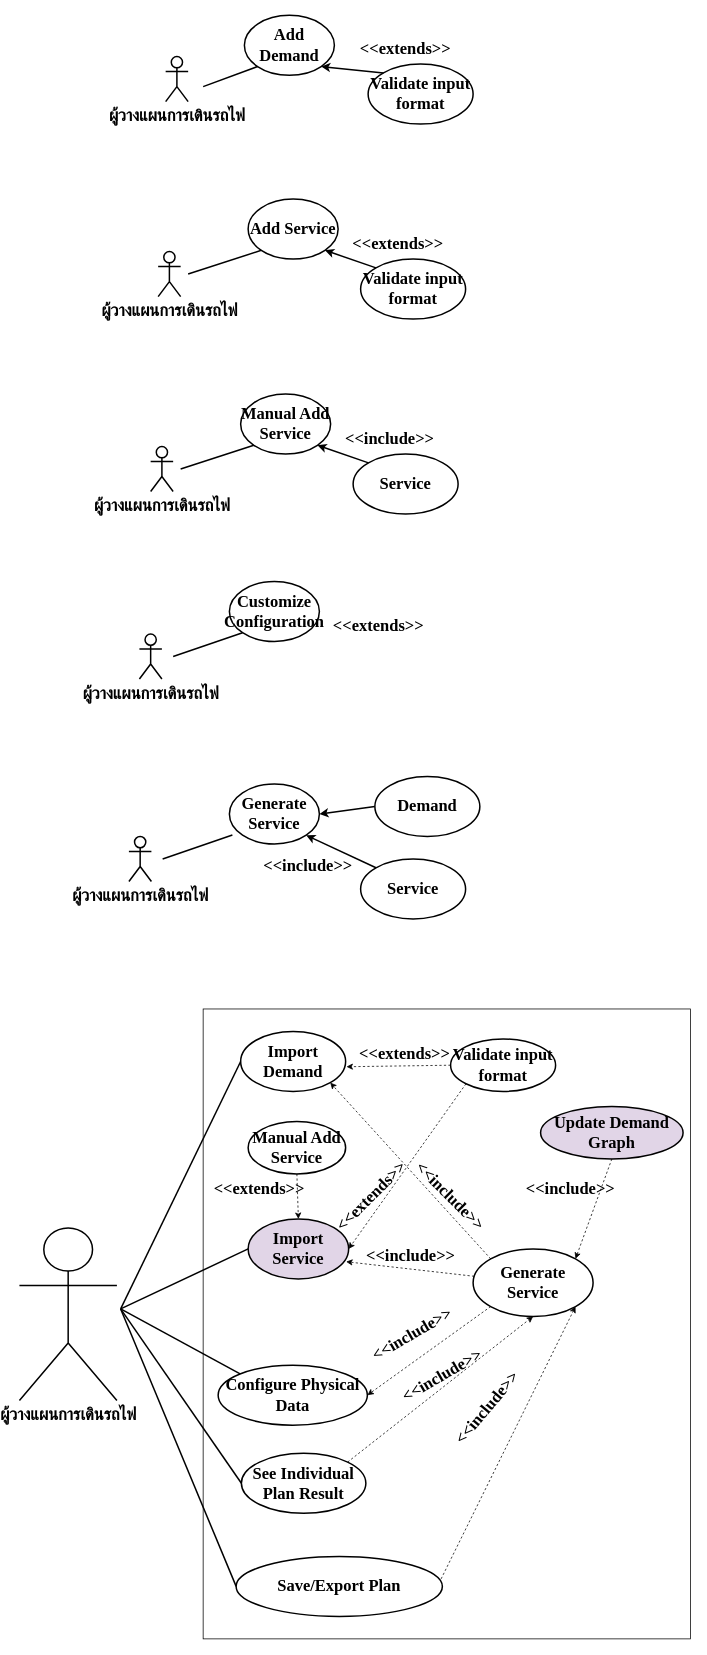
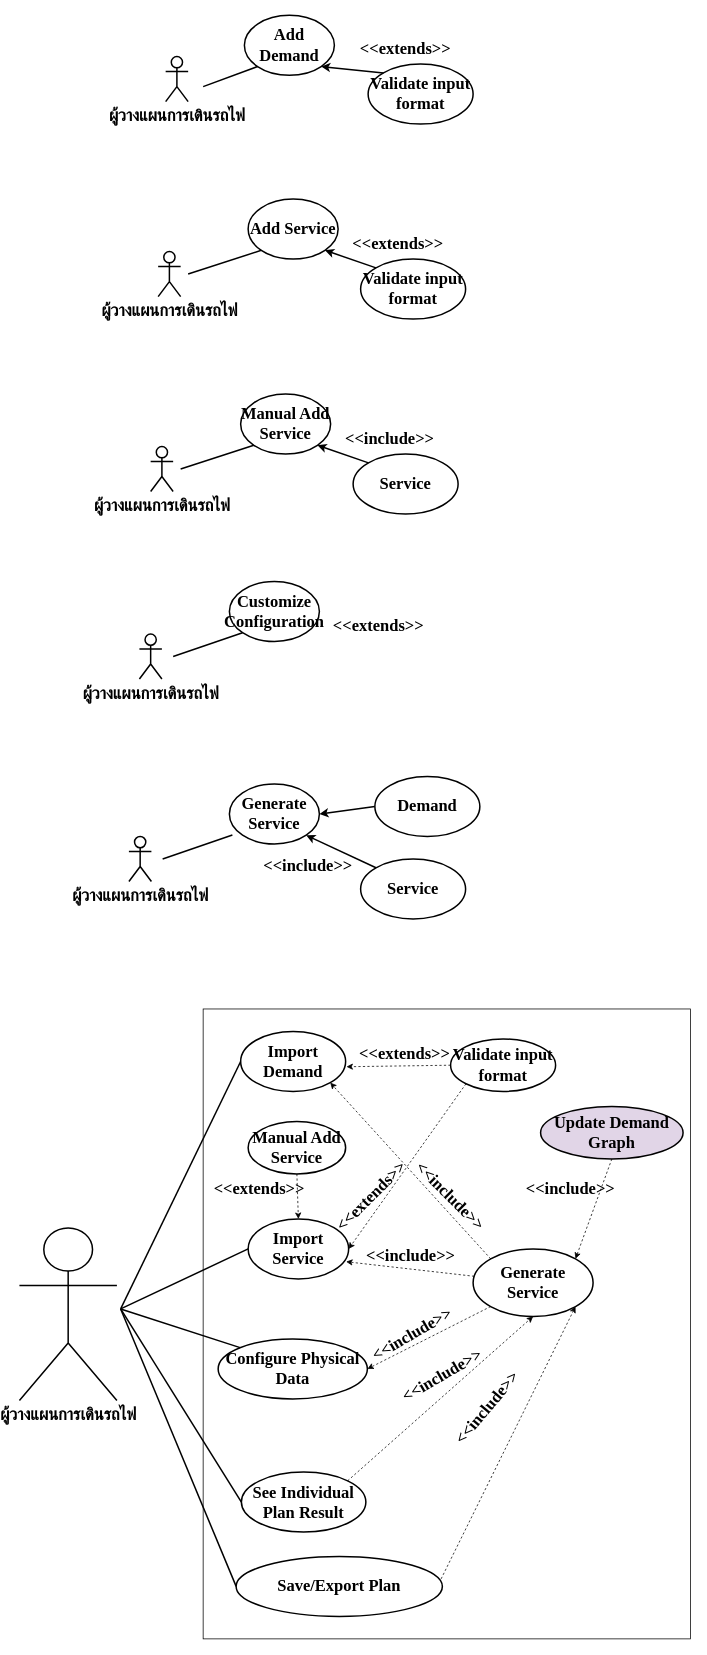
  <mxCell id="0" />
  <mxCell id="1" parent="0" />
  <mxCell id="2" value="ผู้วางแผนการเดินรถไฟ" style="shape=umlActor;verticalLabelPosition=bottom;labelBackgroundColor=#ffffff;verticalAlign=top;html=1;outlineConnect=0;strokeWidth=2;fontFamily=TH Sarabun New;fontSize=22;fontStyle=1" parent="1" vertex="1"><mxGeometry x="215" y="75" width="30" height="60" as="geometry" /></mxCell>
  <mxCell id="3" value="Add Demand" style="ellipse;whiteSpace=wrap;html=1;strokeWidth=2;fontFamily=TH Sarabun New;fontSize=22;fontStyle=1" parent="1" vertex="1"><mxGeometry x="320" y="20" width="120" height="80" as="geometry" /></mxCell>
  <mxCell id="4" value="Validate input format" style="ellipse;whiteSpace=wrap;html=1;strokeWidth=2;fontFamily=TH Sarabun New;fontSize=22;fontStyle=1" parent="1" vertex="1"><mxGeometry x="485" y="85" width="140" height="80" as="geometry" /></mxCell>
  <mxCell id="5" value="" style="endArrow=classic;html=1;entryX=1;entryY=1;entryDx=0;entryDy=0;exitX=0;exitY=0;exitDx=0;exitDy=0;strokeWidth=2;fontFamily=TH Sarabun New;fontSize=22;fontStyle=1" parent="1" source="4" target="3" edge="1"><mxGeometry width="50" height="50" relative="1" as="geometry"><mxPoint x="505" y="25" as="sourcePoint" /><mxPoint x="555" y="-25" as="targetPoint" /></mxGeometry></mxCell>
  <mxCell id="6" value="&amp;lt;&amp;lt;extends&amp;gt;&amp;gt;" style="text;html=1;strokeColor=none;fillColor=none;align=center;verticalAlign=middle;whiteSpace=wrap;rounded=0;strokeWidth=2;fontFamily=TH Sarabun New;fontSize=22;fontStyle=1" parent="1" vertex="1"><mxGeometry x="515" y="55" width="40" height="20" as="geometry" /></mxCell>
  <mxCell id="7" value="ผู้วางแผนการเดินรถไฟ" style="shape=umlActor;verticalLabelPosition=bottom;labelBackgroundColor=#ffffff;verticalAlign=top;html=1;outlineConnect=0;strokeWidth=2;fontFamily=TH Sarabun New;fontSize=22;fontStyle=1" parent="1" vertex="1"><mxGeometry x="205" y="335" width="30" height="60" as="geometry" /></mxCell>
  <mxCell id="8" value="Add Service" style="ellipse;whiteSpace=wrap;html=1;strokeWidth=2;fontFamily=TH Sarabun New;fontSize=22;fontStyle=1" parent="1" vertex="1"><mxGeometry x="325" y="265" width="120" height="80" as="geometry" /></mxCell>
  <mxCell id="9" value="Validate input format" style="ellipse;whiteSpace=wrap;html=1;strokeWidth=2;fontFamily=TH Sarabun New;fontSize=22;fontStyle=1" parent="1" vertex="1"><mxGeometry x="475" y="345" width="140" height="80" as="geometry" /></mxCell>
  <mxCell id="10" value="" style="endArrow=classic;html=1;entryX=1;entryY=1;entryDx=0;entryDy=0;exitX=0;exitY=0;exitDx=0;exitDy=0;strokeWidth=2;fontFamily=TH Sarabun New;fontSize=22;fontStyle=1" parent="1" source="9" target="8" edge="1"><mxGeometry width="50" height="50" relative="1" as="geometry"><mxPoint x="495" y="285" as="sourcePoint" /><mxPoint x="545" y="235" as="targetPoint" /></mxGeometry></mxCell>
  <mxCell id="11" value="&amp;lt;&amp;lt;extends&amp;gt;&amp;gt;" style="text;html=1;strokeColor=none;fillColor=none;align=center;verticalAlign=middle;whiteSpace=wrap;rounded=0;strokeWidth=2;fontFamily=TH Sarabun New;fontSize=22;fontStyle=1" parent="1" vertex="1"><mxGeometry x="505" y="315" width="40" height="20" as="geometry" /></mxCell>
  <mxCell id="12" value="ผู้วางแผนการเดินรถไฟ" style="shape=umlActor;verticalLabelPosition=bottom;labelBackgroundColor=#ffffff;verticalAlign=top;html=1;outlineConnect=0;strokeWidth=2;fontFamily=TH Sarabun New;fontSize=22;fontStyle=1" parent="1" vertex="1"><mxGeometry x="195" y="595" width="30" height="60" as="geometry" /></mxCell>
  <mxCell id="13" value="Manual Add Service" style="ellipse;whiteSpace=wrap;html=1;strokeWidth=2;fontFamily=TH Sarabun New;fontSize=22;fontStyle=1" parent="1" vertex="1"><mxGeometry x="315" y="525" width="120" height="80" as="geometry" /></mxCell>
  <mxCell id="14" value="Service" style="ellipse;whiteSpace=wrap;html=1;strokeWidth=2;fontFamily=TH Sarabun New;fontSize=22;fontStyle=1" parent="1" vertex="1"><mxGeometry x="465" y="605" width="140" height="80" as="geometry" /></mxCell>
  <mxCell id="15" value="" style="endArrow=classic;html=1;entryX=1;entryY=1;entryDx=0;entryDy=0;exitX=0;exitY=0;exitDx=0;exitDy=0;strokeWidth=2;fontFamily=TH Sarabun New;fontSize=22;fontStyle=1" parent="1" source="14" target="13" edge="1"><mxGeometry width="50" height="50" relative="1" as="geometry"><mxPoint x="485" y="545" as="sourcePoint" /><mxPoint x="535" y="495" as="targetPoint" /></mxGeometry></mxCell>
  <mxCell id="16" value="&amp;lt;&amp;lt;include&amp;gt;&amp;gt;" style="text;html=1;strokeColor=none;fillColor=none;align=center;verticalAlign=middle;whiteSpace=wrap;rounded=0;strokeWidth=2;fontFamily=TH Sarabun New;fontSize=22;fontStyle=1" parent="1" vertex="1"><mxGeometry x="494" y="575" width="40" height="20" as="geometry" /></mxCell>
  <mxCell id="17" value="ผู้วางแผนการเดินรถไฟ" style="shape=umlActor;verticalLabelPosition=bottom;labelBackgroundColor=#ffffff;verticalAlign=top;html=1;outlineConnect=0;strokeWidth=2;fontFamily=TH Sarabun New;fontSize=22;fontStyle=1" parent="1" vertex="1"><mxGeometry x="180" y="845" width="30" height="60" as="geometry" /></mxCell>
  <mxCell id="18" value="Customize Configuration" style="ellipse;whiteSpace=wrap;html=1;strokeWidth=2;fontFamily=TH Sarabun New;fontSize=22;fontStyle=1" parent="1" vertex="1"><mxGeometry x="300" y="775" width="120" height="80" as="geometry" /></mxCell>
  <mxCell id="19" value="&amp;lt;&amp;lt;extends&amp;gt;&amp;gt;" style="text;html=1;strokeColor=none;fillColor=none;align=center;verticalAlign=middle;whiteSpace=wrap;rounded=0;strokeWidth=2;fontFamily=TH Sarabun New;fontSize=22;fontStyle=1" parent="1" vertex="1"><mxGeometry x="479" y="825" width="40" height="20" as="geometry" /></mxCell>
  <mxCell id="20" value="" style="endArrow=none;html=1;strokeWidth=2;fontFamily=TH Sarabun New;fontSize=23;entryX=0;entryY=1;entryDx=0;entryDy=0;" parent="1" target="3" edge="1"><mxGeometry width="50" height="50" relative="1" as="geometry"><mxPoint x="265" y="115" as="sourcePoint" /><mxPoint x="315" y="65" as="targetPoint" /></mxGeometry></mxCell>
  <mxCell id="21" value="" style="endArrow=none;html=1;strokeWidth=2;fontFamily=TH Sarabun New;fontSize=23;entryX=0;entryY=1;entryDx=0;entryDy=0;" parent="1" target="18" edge="1"><mxGeometry width="50" height="50" relative="1" as="geometry"><mxPoint x="225" y="875" as="sourcePoint" /><mxPoint x="275" y="825" as="targetPoint" /></mxGeometry></mxCell>
  <mxCell id="22" value="" style="endArrow=none;html=1;strokeWidth=2;fontFamily=TH Sarabun New;fontSize=23;entryX=0;entryY=1;entryDx=0;entryDy=0;" parent="1" target="13" edge="1"><mxGeometry width="50" height="50" relative="1" as="geometry"><mxPoint x="235" y="625" as="sourcePoint" /><mxPoint x="305" y="595" as="targetPoint" /></mxGeometry></mxCell>
  <mxCell id="23" value="" style="endArrow=none;html=1;strokeWidth=2;fontFamily=TH Sarabun New;fontSize=23;entryX=0;entryY=1;entryDx=0;entryDy=0;" parent="1" target="8" edge="1"><mxGeometry width="50" height="50" relative="1" as="geometry"><mxPoint x="245" y="365" as="sourcePoint" /><mxPoint x="325" y="335" as="targetPoint" /></mxGeometry></mxCell>
  <mxCell id="24" value="ผู้วางแผนการเดินรถไฟ" style="shape=umlActor;verticalLabelPosition=bottom;labelBackgroundColor=#ffffff;verticalAlign=top;html=1;outlineConnect=0;strokeWidth=2;fontFamily=TH Sarabun New;fontSize=22;fontStyle=1" parent="1" vertex="1"><mxGeometry x="166" y="1115" width="30" height="60" as="geometry" /></mxCell>
  <mxCell id="25" value="Generate Service" style="ellipse;whiteSpace=wrap;html=1;strokeWidth=2;fontFamily=TH Sarabun New;fontSize=22;fontStyle=1" parent="1" vertex="1"><mxGeometry x="300" y="1045" width="120" height="80" as="geometry" /></mxCell>
  <mxCell id="26" value="Service" style="ellipse;whiteSpace=wrap;html=1;strokeWidth=2;fontFamily=TH Sarabun New;fontSize=22;fontStyle=1" parent="1" vertex="1"><mxGeometry x="475" y="1145" width="140" height="80" as="geometry" /></mxCell>
  <mxCell id="27" value="" style="endArrow=classic;html=1;entryX=1;entryY=1;entryDx=0;entryDy=0;exitX=0;exitY=0;exitDx=0;exitDy=0;strokeWidth=2;fontFamily=TH Sarabun New;fontSize=22;fontStyle=1" parent="1" source="26" target="25" edge="1"><mxGeometry width="50" height="50" relative="1" as="geometry"><mxPoint x="470" y="1065" as="sourcePoint" /><mxPoint x="520" y="1015" as="targetPoint" /></mxGeometry></mxCell>
  <mxCell id="28" value="&amp;lt;&amp;lt;include&amp;gt;&amp;gt;" style="text;html=1;strokeColor=none;fillColor=none;align=center;verticalAlign=middle;whiteSpace=wrap;rounded=0;strokeWidth=2;fontFamily=TH Sarabun New;fontSize=22;fontStyle=1" parent="1" vertex="1"><mxGeometry x="385" y="1145" width="40" height="20" as="geometry" /></mxCell>
  <mxCell id="29" value="" style="endArrow=none;html=1;strokeWidth=2;fontFamily=TH Sarabun New;fontSize=23;entryX=0;entryY=1;entryDx=0;entryDy=0;" parent="1" edge="1"><mxGeometry width="50" height="50" relative="1" as="geometry"><mxPoint x="211" y="1145" as="sourcePoint" /><mxPoint x="304" y="1113" as="targetPoint" /></mxGeometry></mxCell>
  <mxCell id="30" value="" style="endArrow=classic;html=1;strokeWidth=2;fontFamily=TH Sarabun New;fontSize=23;entryX=1;entryY=0.5;entryDx=0;entryDy=0;exitX=0;exitY=0.5;exitDx=0;exitDy=0;" parent="1" source="31" target="25" edge="1"><mxGeometry width="50" height="50" relative="1" as="geometry"><mxPoint x="499" y="1075" as="sourcePoint" /><mxPoint x="549" y="1025" as="targetPoint" /></mxGeometry></mxCell>
  <mxCell id="31" value="Demand" style="ellipse;whiteSpace=wrap;html=1;strokeWidth=2;fontFamily=TH Sarabun New;fontSize=22;fontStyle=1" parent="1" vertex="1"><mxGeometry x="494" y="1035" width="140" height="80" as="geometry" /></mxCell>
  <mxCell id="32" value="" style="rounded=0;whiteSpace=wrap;html=1;" parent="1" vertex="1"><mxGeometry x="265" y="1345" width="650" height="840" as="geometry" /></mxCell>
  <mxCell id="33" value="Import Demand" style="ellipse;whiteSpace=wrap;html=1;strokeWidth=2;fontFamily=TH Sarabun New;fontSize=22;fontStyle=1" parent="1" vertex="1"><mxGeometry x="315" y="1375" width="140" height="80" as="geometry" /></mxCell>
- <mxCell id="34" value="Import Service" style="ellipse;whiteSpace=wrap;html=1;strokeWidth=2;fontFamily=TH Sarabun New;fontSize=22;fontStyle=1;fillColor=#e1d5e7;" parent="1" vertex="1"><mxGeometry x="325" y="1625" width="134" height="80" as="geometry" /></mxCell>
+ <mxCell id="34" value="Import Service" style="ellipse;whiteSpace=wrap;html=1;strokeWidth=2;fontFamily=TH Sarabun New;fontSize=22;fontStyle=1" parent="1" vertex="1"><mxGeometry x="325" y="1625" width="134" height="80" as="geometry" /></mxCell>
  <mxCell id="35" value="Validate input format" style="ellipse;whiteSpace=wrap;html=1;strokeWidth=2;fontFamily=TH Sarabun New;fontSize=22;fontStyle=1" parent="1" vertex="1"><mxGeometry x="595" y="1385" width="140" height="70" as="geometry" /></mxCell>
  <mxCell id="36" value="ผู้วางแผนการเดินรถไฟ" style="shape=umlActor;verticalLabelPosition=bottom;labelBackgroundColor=#ffffff;verticalAlign=top;html=1;outlineConnect=0;strokeWidth=2;fontFamily=TH Sarabun New;fontSize=22;fontStyle=1" vertex="1" parent="1"><mxGeometry x="20" y="1637" width="130" height="230" as="geometry" /></mxCell>
  <mxCell id="37" value="" style="endArrow=none;html=1;strokeWidth=2;fontFamily=TH Sarabun New;fontSize=23;entryX=0;entryY=0.5;entryDx=0;entryDy=0;" edge="1" parent="1" target="33"><mxGeometry width="50" height="50" relative="1" as="geometry"><mxPoint x="155" y="1745" as="sourcePoint" /><mxPoint x="273" y="1513" as="targetPoint" /></mxGeometry></mxCell>
  <mxCell id="38" value="" style="endArrow=none;html=1;strokeWidth=2;fontFamily=TH Sarabun New;fontSize=23;entryX=0;entryY=0.5;entryDx=0;entryDy=0;" edge="1" parent="1" target="34"><mxGeometry width="50" height="50" relative="1" as="geometry"><mxPoint x="155" y="1745" as="sourcePoint" /><mxPoint x="340" y="1405" as="targetPoint" /></mxGeometry></mxCell>
  <mxCell id="39" value="" style="endArrow=classic;html=1;exitX=0;exitY=0.5;exitDx=0;exitDy=0;entryX=1.008;entryY=0.588;entryDx=0;entryDy=0;entryPerimeter=0;dashed=1;" edge="1" parent="1" source="35" target="33"><mxGeometry width="50" height="50" relative="1" as="geometry"><mxPoint x="495" y="1495" as="sourcePoint" /><mxPoint x="545" y="1445" as="targetPoint" /></mxGeometry></mxCell>
  <mxCell id="40" value="" style="endArrow=classic;html=1;exitX=0;exitY=1;exitDx=0;exitDy=0;entryX=1;entryY=0.5;entryDx=0;entryDy=0;dashed=1;" edge="1" parent="1" source="35" target="34"><mxGeometry width="50" height="50" relative="1" as="geometry"><mxPoint x="574" y="1480" as="sourcePoint" /><mxPoint x="461" y="1412" as="targetPoint" /></mxGeometry></mxCell>
  <mxCell id="41" value="Manual Add Service" style="ellipse;whiteSpace=wrap;html=1;strokeWidth=2;fontFamily=TH Sarabun New;fontSize=22;fontStyle=1" vertex="1" parent="1"><mxGeometry x="325" y="1495" width="130" height="70" as="geometry" /></mxCell>
  <mxCell id="42" value="" style="endArrow=classic;html=1;entryX=0.5;entryY=0;entryDx=0;entryDy=0;dashed=1;exitX=0.5;exitY=1;exitDx=0;exitDy=0;" edge="1" parent="1" source="41" target="34"><mxGeometry width="50" height="50" relative="1" as="geometry"><mxPoint x="405" y="1545" as="sourcePoint" /><mxPoint x="466" y="1402" as="targetPoint" /></mxGeometry></mxCell>
- <mxCell id="43" value="Configure Physical Data" style="ellipse;whiteSpace=wrap;html=1;strokeWidth=2;fontFamily=TH Sarabun New;fontSize=22;fontStyle=1" vertex="1" parent="1"><mxGeometry x="285" y="1820" width="199" height="80" as="geometry" /></mxCell>
+ <mxCell id="43" value="Configure Physical Data" style="ellipse;whiteSpace=wrap;html=1;strokeWidth=2;fontFamily=TH Sarabun New;fontSize=22;fontStyle=1" vertex="1" parent="1"><mxGeometry x="285" y="1785" width="199" height="80" as="geometry" /></mxCell>
  <mxCell id="44" value="" style="endArrow=none;html=1;strokeWidth=2;fontFamily=TH Sarabun New;fontSize=23;entryX=0;entryY=0;entryDx=0;entryDy=0;" edge="1" parent="1" target="43"><mxGeometry width="50" height="50" relative="1" as="geometry"><mxPoint x="155" y="1745" as="sourcePoint" /><mxPoint x="325" y="1695" as="targetPoint" /></mxGeometry></mxCell>
  <mxCell id="45" value="Generate Service" style="ellipse;whiteSpace=wrap;html=1;strokeWidth=2;fontFamily=TH Sarabun New;fontSize=22;fontStyle=1" vertex="1" parent="1"><mxGeometry x="625" y="1665" width="160" height="90" as="geometry" /></mxCell>
  <mxCell id="46" value="" style="endArrow=classic;html=1;exitX=0;exitY=0;exitDx=0;exitDy=0;entryX=1;entryY=1;entryDx=0;entryDy=0;dashed=1;" edge="1" parent="1" source="45" target="33"><mxGeometry width="50" height="50" relative="1" as="geometry"><mxPoint x="665" y="1425" as="sourcePoint" /><mxPoint x="475" y="1625" as="targetPoint" /></mxGeometry></mxCell>
  <mxCell id="47" value="" style="endArrow=classic;html=1;dashed=1;entryX=0.975;entryY=0.713;entryDx=0;entryDy=0;entryPerimeter=0;" edge="1" parent="1" source="45" target="34"><mxGeometry width="50" height="50" relative="1" as="geometry"><mxPoint x="535" y="1680" as="sourcePoint" /><mxPoint x="725" y="1480" as="targetPoint" /></mxGeometry></mxCell>
  <mxCell id="48" value="&amp;lt;&amp;lt;include&amp;gt;&amp;gt;" style="text;html=1;strokeColor=none;fillColor=none;align=center;verticalAlign=middle;whiteSpace=wrap;rounded=0;strokeWidth=2;fontFamily=TH Sarabun New;fontSize=22;fontStyle=1;rotation=45;" vertex="1" parent="1"><mxGeometry x="575" y="1584.5" width="40" height="20" as="geometry" /></mxCell>
  <mxCell id="49" value="&amp;lt;&amp;lt;include&amp;gt;&amp;gt;" style="text;html=1;strokeColor=none;fillColor=none;align=center;verticalAlign=middle;whiteSpace=wrap;rounded=0;strokeWidth=2;fontFamily=TH Sarabun New;fontSize=22;fontStyle=1" vertex="1" parent="1"><mxGeometry x="522" y="1665" width="40" height="20" as="geometry" /></mxCell>
  <mxCell id="50" value="&amp;lt;&amp;lt;extends&amp;gt;&amp;gt;" style="text;html=1;strokeColor=none;fillColor=none;align=center;verticalAlign=middle;whiteSpace=wrap;rounded=0;strokeWidth=2;fontFamily=TH Sarabun New;fontSize=22;fontStyle=1;rotation=0;" vertex="1" parent="1"><mxGeometry x="514" y="1395" width="40" height="20" as="geometry" /></mxCell>
  <mxCell id="51" value="&amp;lt;&amp;lt;extends&amp;gt;&amp;gt;" style="text;html=1;strokeColor=none;fillColor=none;align=center;verticalAlign=middle;whiteSpace=wrap;rounded=0;strokeWidth=2;fontFamily=TH Sarabun New;fontSize=22;fontStyle=1" vertex="1" parent="1"><mxGeometry x="320" y="1575" width="40" height="20" as="geometry" /></mxCell>
  <mxCell id="52" value="&amp;lt;&amp;lt;extends&amp;gt;&amp;gt;" style="text;html=1;strokeColor=none;fillColor=none;align=center;verticalAlign=middle;whiteSpace=wrap;rounded=0;strokeWidth=2;fontFamily=TH Sarabun New;fontSize=22;fontStyle=1;rotation=-45;" vertex="1" parent="1"><mxGeometry x="469" y="1584.5" width="40" height="20" as="geometry" /></mxCell>
  <mxCell id="53" value="" style="endArrow=classic;html=1;dashed=1;entryX=1;entryY=0.5;entryDx=0;entryDy=0;exitX=0;exitY=1;exitDx=0;exitDy=0;" edge="1" parent="1" source="45" target="43"><mxGeometry width="50" height="50" relative="1" as="geometry"><mxPoint x="615.026" y="1643.696" as="sourcePoint" /><mxPoint x="472" y="1642" as="targetPoint" /></mxGeometry></mxCell>
  <mxCell id="54" value="&amp;lt;&amp;lt;include&amp;gt;&amp;gt;" style="text;html=1;strokeColor=none;fillColor=none;align=center;verticalAlign=middle;whiteSpace=wrap;rounded=0;strokeWidth=2;fontFamily=TH Sarabun New;fontSize=22;fontStyle=1;rotation=-30;" vertex="1" parent="1"><mxGeometry x="524" y="1769" width="40" height="20" as="geometry" /></mxCell>
  <mxCell id="55" value="Update Demand Graph" style="ellipse;whiteSpace=wrap;html=1;strokeWidth=2;fontFamily=TH Sarabun New;fontSize=22;fontStyle=1;fillColor=#e1d5e7;" vertex="1" parent="1"><mxGeometry x="715" y="1475" width="190" height="70" as="geometry" /></mxCell>
- <mxCell id="56" value="See Individual Plan Result" style="ellipse;whiteSpace=wrap;html=1;strokeWidth=2;fontFamily=TH Sarabun New;fontSize=22;fontStyle=1" vertex="1" parent="1"><mxGeometry x="316" y="1937.5" width="166" height="80" as="geometry" /></mxCell>
+ <mxCell id="56" value="See Individual Plan Result" style="ellipse;whiteSpace=wrap;html=1;strokeWidth=2;fontFamily=TH Sarabun New;fontSize=22;fontStyle=1" vertex="1" parent="1"><mxGeometry x="316" y="1962.5" width="166" height="80" as="geometry" /></mxCell>
  <mxCell id="57" value="" style="endArrow=none;html=1;strokeWidth=2;fontFamily=TH Sarabun New;fontSize=23;entryX=0;entryY=0.5;entryDx=0;entryDy=0;" edge="1" parent="1" target="56"><mxGeometry width="50" height="50" relative="1" as="geometry"><mxPoint x="155" y="1745" as="sourcePoint" /><mxPoint x="340" y="1785" as="targetPoint" /></mxGeometry></mxCell>
  <mxCell id="58" value="" style="endArrow=classic;html=1;dashed=1;entryX=0.5;entryY=1;entryDx=0;entryDy=0;exitX=1;exitY=0;exitDx=0;exitDy=0;" edge="1" parent="1" source="56" target="45"><mxGeometry width="50" height="50" relative="1" as="geometry"><mxPoint x="475" y="1755" as="sourcePoint" /><mxPoint x="678" y="1692" as="targetPoint" /></mxGeometry></mxCell>
  <mxCell id="59" value="&amp;lt;&amp;lt;include&amp;gt;&amp;gt;" style="text;html=1;strokeColor=none;fillColor=none;align=center;verticalAlign=middle;whiteSpace=wrap;rounded=0;strokeWidth=2;fontFamily=TH Sarabun New;fontSize=22;fontStyle=1;rotation=-30;" vertex="1" parent="1"><mxGeometry x="564" y="1824" width="40" height="20" as="geometry" /></mxCell>
  <mxCell id="60" value="" style="endArrow=classic;html=1;dashed=1;entryX=1;entryY=0;entryDx=0;entryDy=0;exitX=0.5;exitY=1;exitDx=0;exitDy=0;" edge="1" parent="1" source="55" target="45"><mxGeometry width="50" height="50" relative="1" as="geometry"><mxPoint x="865" y="1564" as="sourcePoint" /><mxPoint x="675" y="1551" as="targetPoint" /></mxGeometry></mxCell>
  <mxCell id="61" value="&amp;lt;&amp;lt;include&amp;gt;&amp;gt;" style="text;html=1;strokeColor=none;fillColor=none;align=center;verticalAlign=middle;whiteSpace=wrap;rounded=0;strokeWidth=2;fontFamily=TH Sarabun New;fontSize=22;fontStyle=1;rotation=0;" vertex="1" parent="1"><mxGeometry x="735" y="1575" width="40" height="20" as="geometry" /></mxCell>
  <mxCell id="62" value="Save/Export Plan" style="ellipse;whiteSpace=wrap;html=1;strokeWidth=2;fontFamily=TH Sarabun New;fontSize=22;fontStyle=1" vertex="1" parent="1"><mxGeometry x="309" y="2075" width="275" height="80" as="geometry" /></mxCell>
  <mxCell id="63" value="" style="endArrow=none;html=1;strokeWidth=2;fontFamily=TH Sarabun New;fontSize=23;entryX=0;entryY=0.5;entryDx=0;entryDy=0;" edge="1" parent="1" target="62"><mxGeometry width="50" height="50" relative="1" as="geometry"><mxPoint x="155" y="1745" as="sourcePoint" /><mxPoint x="307" y="1887" as="targetPoint" /></mxGeometry></mxCell>
  <mxCell id="64" value="" style="endArrow=classic;html=1;dashed=1;entryX=1;entryY=1;entryDx=0;entryDy=0;exitX=0.994;exitY=0.375;exitDx=0;exitDy=0;exitPerimeter=0;" edge="1" parent="1" source="62" target="45"><mxGeometry width="50" height="50" relative="1" as="geometry"><mxPoint x="503" y="1957" as="sourcePoint" /><mxPoint x="747" y="1825" as="targetPoint" /></mxGeometry></mxCell>
  <mxCell id="65" value="&amp;lt;&amp;lt;include&amp;gt;&amp;gt;" style="text;html=1;strokeColor=none;fillColor=none;align=center;verticalAlign=middle;whiteSpace=wrap;rounded=0;strokeWidth=2;fontFamily=TH Sarabun New;fontSize=22;fontStyle=1;rotation=-50;" vertex="1" parent="1"><mxGeometry x="624" y="1867" width="40" height="20" as="geometry" /></mxCell>
